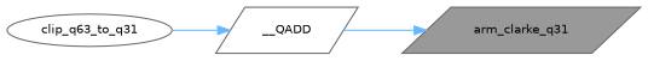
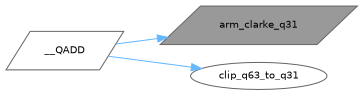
  digraph {
    rankdir=LR
    node [color=grey40 fillcolor=white fontname=Helvetica fontsize=10 shape=parallelogram style=filled]
    edge [color=steelblue1 fontname=Helvetica fontsize=10 labelfontname=Helvetica labelfontsize=10 style=solid]
    n1 [color=gray40 fillcolor=grey60 fontcolor=black height=0.2 label=arm_clarke_q31 width=0.4]
    n2 [height=0.2 label=__QADD width=0.4]
    n3 [height=0.2 label=clip_q63_to_q31 shape=ellipse width=0.4]
    n2 -> n1
-   n3 -> n2
+   n2 -> n3
  }
